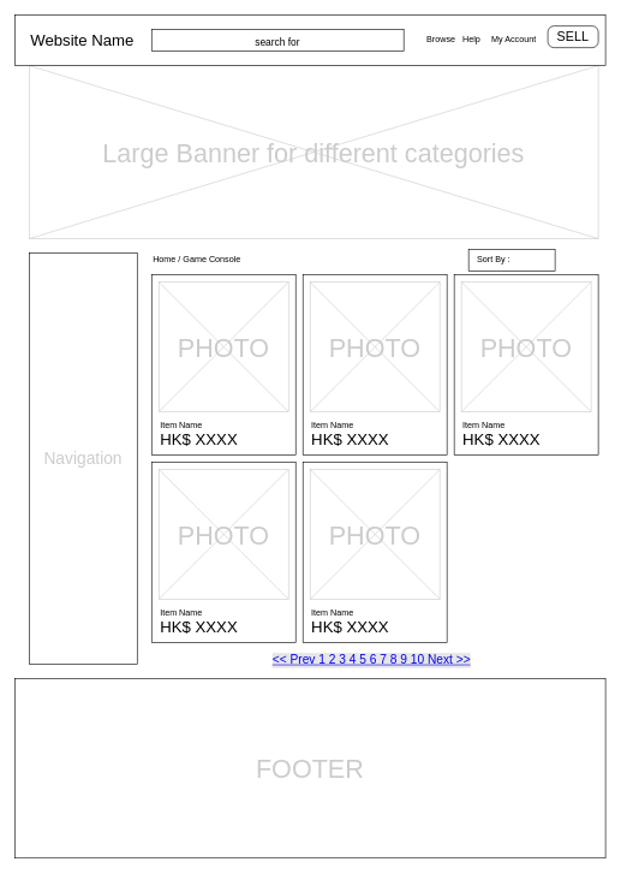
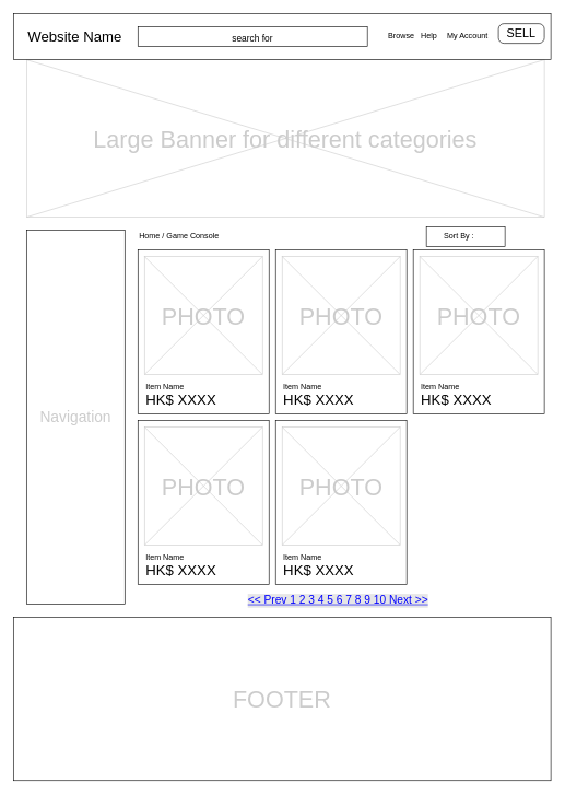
  <mxCell id="0" />
  <mxCell id="1" parent="0" />
  <mxCell id="2" value="" style="verticalLabelPosition=bottom;verticalAlign=top;strokeWidth=1;shape=mxgraph.mockup.graphics.iconGrid;strokeColor=#CCCCCC;gridSize=1,1;" parent="1" vertex="1"><mxGeometry x="40" y="90" width="790" height="240" as="geometry" /></mxCell>
  <mxCell id="3" value="" style="rounded=0;whiteSpace=wrap;html=1;fontSize=18;" parent="1" vertex="1"><mxGeometry width="820" height="70" as="geometry" x="20" y="20" /></mxCell>
  <mxCell id="4" value="Website Name" style="text;spacingTop=-5;fontSize=22;fontStyle=0" parent="1" vertex="1"><mxGeometry x="40" y="40" width="150" height="30" as="geometry" /></mxCell>
  <mxCell id="5" value="Browse" style="text;spacingTop=-5;" parent="1" vertex="1"><mxGeometry x="590" y="45" width="30" height="20" as="geometry" /></mxCell>
  <mxCell id="6" value="Home / Game Console" style="text;spacingTop=-5;" parent="1" vertex="1"><mxGeometry x="210" y="350" width="30" height="20" as="geometry" /></mxCell>
  <mxCell id="7" value="&lt;font style=&quot;font-size: 14px;&quot;&gt;search for&lt;/font&gt;" style="rounded=0;whiteSpace=wrap;html=1;fontSize=25;verticalAlign=bottom;" parent="1" vertex="1"><mxGeometry x="210" y="40" width="350" height="30" as="geometry" /></mxCell>
  <mxCell id="8" value="SELL" style="rounded=1;whiteSpace=wrap;html=1;fontSize=18;arcSize=28;" parent="1" vertex="1"><mxGeometry x="760" y="35" width="70" height="30" as="geometry" /></mxCell>
  <mxCell id="9" value="Large Banner for different categories" style="text;spacingTop=-5;align=center;verticalAlign=middle;fontSize=36;fontColor=#CCCCCC" parent="1" vertex="1"><mxGeometry x="40" y="90" width="790" height="240" as="geometry" /></mxCell>
  <mxCell id="10" value="Help" style="text;spacingTop=-5;" parent="1" vertex="1"><mxGeometry x="640" y="45" width="30" height="20" as="geometry" /></mxCell>
  <mxCell id="11" value="My Account" style="text;spacingTop=-5;" parent="1" vertex="1"><mxGeometry x="680" y="45" width="30" height="20" as="geometry" /></mxCell>
  <mxCell id="12" value="" style="rounded=0;whiteSpace=wrap;html=1;fontSize=22;" parent="1" vertex="1"><mxGeometry x="650" y="345" width="120" height="30" as="geometry" /></mxCell>
- <mxCell id="13" value="Sort By :" style="text;spacingTop=-5;" parent="1" vertex="1"><mxGeometry x="660" y="350" width="30" height="20" as="geometry" /></mxCell>
+ <mxCell id="13" value="Sort By :" style="text;spacingTop=-5;" parent="1" vertex="1"><mxGeometry x="675" y="350" width="30" height="20" as="geometry" /></mxCell>
  <mxCell id="14" value="" style="group" parent="1" vertex="1" connectable="0"><mxGeometry x="420" y="380" width="200" height="250" as="geometry" /></mxCell>
  <mxCell id="15" value="" style="rounded=0;whiteSpace=wrap;html=1;fontSize=8;" parent="14" vertex="1"><mxGeometry width="200" height="250" as="geometry" /></mxCell>
  <mxCell id="16" value="" style="verticalLabelPosition=bottom;verticalAlign=top;strokeWidth=1;shape=mxgraph.mockup.graphics.iconGrid;strokeColor=#CCCCCC;gridSize=1,1;" parent="14" vertex="1"><mxGeometry x="10" y="10" width="180" height="180" as="geometry" /></mxCell>
  <mxCell id="17" value="Item Name" style="text;spacingTop=-5;" parent="14" vertex="1"><mxGeometry x="10" y="200" width="30" height="20" as="geometry" /></mxCell>
  <mxCell id="18" value="HK$ XXXX" style="text;spacingTop=-5;whiteSpace=wrap;align=left;fontSize=22;" parent="14" vertex="1"><mxGeometry x="10" y="215" width="180" height="30" as="geometry" /></mxCell>
  <mxCell id="19" value="PHOTO" style="text;spacingTop=-5;align=center;verticalAlign=middle;fontSize=36;fontColor=#CCCCCC" parent="14" vertex="1"><mxGeometry x="10" y="10" width="180" height="180" as="geometry" /></mxCell>
  <mxCell id="20" value="" style="group" parent="1" vertex="1" connectable="0"><mxGeometry x="630" y="380" width="200" height="250" as="geometry" /></mxCell>
  <mxCell id="21" value="" style="rounded=0;whiteSpace=wrap;html=1;fontSize=8;" parent="20" vertex="1"><mxGeometry width="200" height="250" as="geometry" /></mxCell>
  <mxCell id="22" value="" style="verticalLabelPosition=bottom;verticalAlign=top;strokeWidth=1;shape=mxgraph.mockup.graphics.iconGrid;strokeColor=#CCCCCC;gridSize=1,1;" parent="20" vertex="1"><mxGeometry x="10" y="10" width="180" height="180" as="geometry" /></mxCell>
  <mxCell id="23" value="Item Name" style="text;spacingTop=-5;" parent="20" vertex="1"><mxGeometry x="10" y="200" width="30" height="20" as="geometry" /></mxCell>
  <mxCell id="24" value="HK$ XXXX" style="text;spacingTop=-5;whiteSpace=wrap;align=left;fontSize=22;" parent="20" vertex="1"><mxGeometry x="10" y="215" width="180" height="30" as="geometry" /></mxCell>
  <mxCell id="25" value="PHOTO" style="text;spacingTop=-5;align=center;verticalAlign=middle;fontSize=36;fontColor=#CCCCCC" parent="20" vertex="1"><mxGeometry x="10" y="10" width="180" height="180" as="geometry" /></mxCell>
  <mxCell id="26" value="" style="group" parent="1" vertex="1" connectable="0"><mxGeometry x="210" y="380" width="200" height="250" as="geometry" /></mxCell>
  <mxCell id="27" value="" style="rounded=0;whiteSpace=wrap;html=1;fontSize=8;" parent="26" vertex="1"><mxGeometry width="200" height="250" as="geometry" /></mxCell>
  <mxCell id="28" value="" style="verticalLabelPosition=bottom;verticalAlign=top;strokeWidth=1;shape=mxgraph.mockup.graphics.iconGrid;strokeColor=#CCCCCC;gridSize=1,1;" parent="26" vertex="1"><mxGeometry x="10" y="10" width="180" height="180" as="geometry" /></mxCell>
  <mxCell id="29" value="Item Name" style="text;spacingTop=-5;" parent="26" vertex="1"><mxGeometry x="10" y="200" width="30" height="20" as="geometry" /></mxCell>
  <mxCell id="30" value="HK$ XXXX" style="text;spacingTop=-5;whiteSpace=wrap;align=left;fontSize=22;" parent="26" vertex="1"><mxGeometry x="10" y="215" width="180" height="30" as="geometry" /></mxCell>
  <mxCell id="31" value="PHOTO" style="text;spacingTop=-5;align=center;verticalAlign=middle;fontSize=36;fontColor=#CCCCCC" parent="26" vertex="1"><mxGeometry x="10" y="10" width="180" height="180" as="geometry" /></mxCell>
  <mxCell id="32" value="" style="group" parent="1" vertex="1" connectable="0"><mxGeometry x="210" y="640" width="200" height="250" as="geometry" /></mxCell>
  <mxCell id="33" value="" style="rounded=0;whiteSpace=wrap;html=1;fontSize=8;" parent="32" vertex="1"><mxGeometry width="200" height="250" as="geometry" /></mxCell>
  <mxCell id="34" value="" style="verticalLabelPosition=bottom;verticalAlign=top;strokeWidth=1;shape=mxgraph.mockup.graphics.iconGrid;strokeColor=#CCCCCC;gridSize=1,1;" parent="32" vertex="1"><mxGeometry x="10" y="10" width="180" height="180" as="geometry" /></mxCell>
  <mxCell id="35" value="Item Name" style="text;spacingTop=-5;" parent="32" vertex="1"><mxGeometry x="10" y="200" width="30" height="20" as="geometry" /></mxCell>
  <mxCell id="36" value="HK$ XXXX" style="text;spacingTop=-5;whiteSpace=wrap;align=left;fontSize=22;" parent="32" vertex="1"><mxGeometry x="10" y="215" width="180" height="30" as="geometry" /></mxCell>
  <mxCell id="37" value="PHOTO" style="text;spacingTop=-5;align=center;verticalAlign=middle;fontSize=36;fontColor=#CCCCCC" parent="32" vertex="1"><mxGeometry x="10" y="10" width="180" height="180" as="geometry" /></mxCell>
  <mxCell id="38" value="" style="rounded=0;whiteSpace=wrap;html=1;labelBackgroundColor=#E6E6E6;fontSize=22;fontColor=none;" parent="1" vertex="1"><mxGeometry x="40" y="350" width="150" height="570" as="geometry" /></mxCell>
  <mxCell id="39" value="Navigation" style="text;spacingTop=-5;align=center;verticalAlign=middle;fontSize=23;fontColor=#CCCCCC" parent="1" vertex="1"><mxGeometry x="40" y="350" width="150" height="570" as="geometry" /></mxCell>
  <mxCell id="40" value="&lt;&lt; Prev 1 2 3 4 5 6 7 8 9 10 Next &gt;&gt;" style="strokeWidth=1;shadow=0;dashed=0;align=center;html=1;shape=mxgraph.mockup.navigation.pagination;linkText=;fontSize=17;fontColor=#0000ff;fontStyle=4;labelBackgroundColor=#E6E6E6;" parent="1" vertex="1"><mxGeometry x="340" y="900" width="350" height="30" as="geometry" /></mxCell>
  <mxCell id="41" value="" style="group" parent="1" vertex="1" connectable="0"><mxGeometry x="420" y="640" width="200" height="250" as="geometry" /></mxCell>
  <mxCell id="42" value="" style="rounded=0;whiteSpace=wrap;html=1;fontSize=8;" parent="41" vertex="1"><mxGeometry width="200" height="250" as="geometry" /></mxCell>
  <mxCell id="43" value="" style="verticalLabelPosition=bottom;verticalAlign=top;strokeWidth=1;shape=mxgraph.mockup.graphics.iconGrid;strokeColor=#CCCCCC;gridSize=1,1;" parent="41" vertex="1"><mxGeometry x="10" y="10" width="180" height="180" as="geometry" /></mxCell>
  <mxCell id="44" value="Item Name" style="text;spacingTop=-5;" parent="41" vertex="1"><mxGeometry x="10" y="200" width="30" height="20" as="geometry" /></mxCell>
  <mxCell id="45" value="HK$ XXXX" style="text;spacingTop=-5;whiteSpace=wrap;align=left;fontSize=22;" parent="41" vertex="1"><mxGeometry x="10" y="215" width="180" height="30" as="geometry" /></mxCell>
  <mxCell id="46" value="PHOTO" style="text;spacingTop=-5;align=center;verticalAlign=middle;fontSize=36;fontColor=#CCCCCC" parent="41" vertex="1"><mxGeometry x="10" y="10" width="180" height="180" as="geometry" /></mxCell>
  <mxCell id="47" value="" style="rounded=0;whiteSpace=wrap;html=1;labelBackgroundColor=#E6E6E6;fontSize=23;fontColor=none;" parent="1" vertex="1"><mxGeometry y="940" width="820" height="249" as="geometry" x="20" /></mxCell>
  <mxCell id="48" value="FOOTER" style="text;spacingTop=-5;align=center;verticalAlign=middle;fontSize=36;fontColor=#CCCCCC" parent="1" vertex="1"><mxGeometry y="939" width="820" height="250" as="geometry" x="20" /></mxCell>
